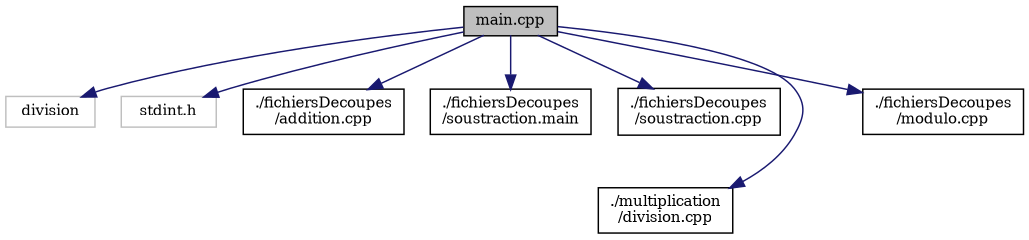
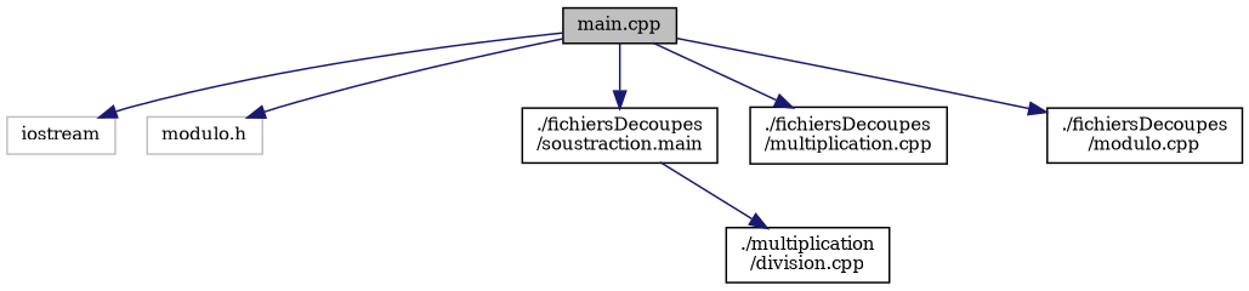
  digraph {
    fontname="DejaVu Serif"
    node [color=black fillcolor=white fontname="DejaVu Serif" fontsize=10 shape=record style=filled]
    edge [color=midnightblue fontname="DejaVu Serif" fontsize=10 labelfontname=Helvetica labelfontsize=10 style=solid]
    n1 [fillcolor=grey75 fontcolor=black height=0.2 label="main.cpp" width=0.4]
-   n2 [color=grey75 height=0.2 label=division width=0.4]
-   n3 [color=grey75 height=0.2 label="stdint.h" width=0.4]
-   n4 [height=0.2 label="./fichiersDecoupes\l/addition.cpp" width=0.4]
+   n2 [color=grey75 height=0.2 label=iostream width=0.4]
+   n3 [color=grey75 height=0.2 label="modulo.h" width=0.4]
    n5 [height=0.2 label="./fichiersDecoupes\l/soustraction.main" width=0.4]
-   n6 [height=0.2 label="./fichiersDecoupes\l/soustraction.cpp" width=0.4]
+   n6 [height=0.2 label="./fichiersDecoupes\l/multiplication.cpp" width=0.4]
    n7 [height=0.2 label="./multiplication\l/division.cpp" width=0.4]
    n8 [height=0.2 label="./fichiersDecoupes\l/modulo.cpp" width=0.4]
    n1 -> n2
    n1 -> n3
-   n1 -> n4
    n1 -> n5
    n1 -> n6
-   n1 -> n7
+   n5 -> n7
    n1 -> n8
  }
